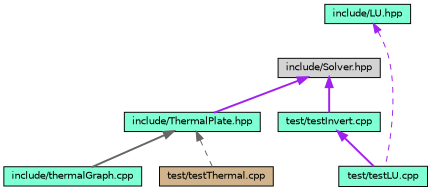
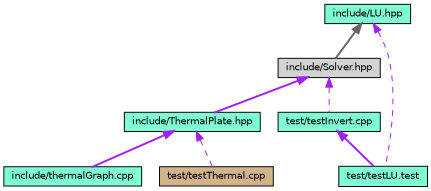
  digraph {
    node [color=black fillcolor=aquamarine fontname=Helvetica fontsize=10 shape=record style=filled]
    edge [color=purple dir=back fontname=Helvetica fontsize=10 labelfontname=Helvetica labelfontsize=10 style=bold]
    n1 [fontcolor=black height=0.2 label="include/LU.hpp" width=0.4]
    n2 [fillcolor=lightgrey height=0.2 label="include/Solver.hpp" width=0.4]
-   n3 [height=0.2 label="test/testLU.cpp" width=0.4]
+   n3 [height=0.2 label="test/testLU.test" width=0.4]
    n4 [height=0.2 label="include/ThermalPlate.hpp" width=0.4]
    n5 [height=0.2 label="test/testInvert.cpp" width=0.4]
    n6 [height=0.2 label="include/thermalGraph.cpp" width=0.4]
    n7 [fillcolor=tan height=0.2 label="test/testThermal.cpp" width=0.4]
+   n1 -> n2 [color=gray40]
    n1 -> n3 [style=dashed]
    n2 -> n4
-   n2 -> n5
-   n4 -> n6 [color=gray40]
-   n4 -> n7 [color=gray40 style=dashed]
+   n2 -> n5 [style=dashed]
+   n4 -> n6
+   n4 -> n7 [style=dashed]
    n5 -> n3
  }
